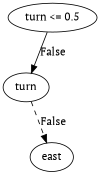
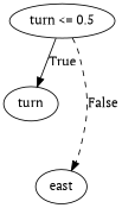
  digraph {
    fontname="PT Serif"
    node [fontname="PT Serif"]
    edge [fontname="PT Serif"]
    n1 [label="turn <= 0.5"]
    n2 [label=turn]
    n3 [label=east]
-   n1 -> n2 [label=False]
-   n2 -> n3 [label=False style=dashed]
+   n1 -> n2 [label=True]
+   n1 -> n3 [label=False style=dashed]
  }
